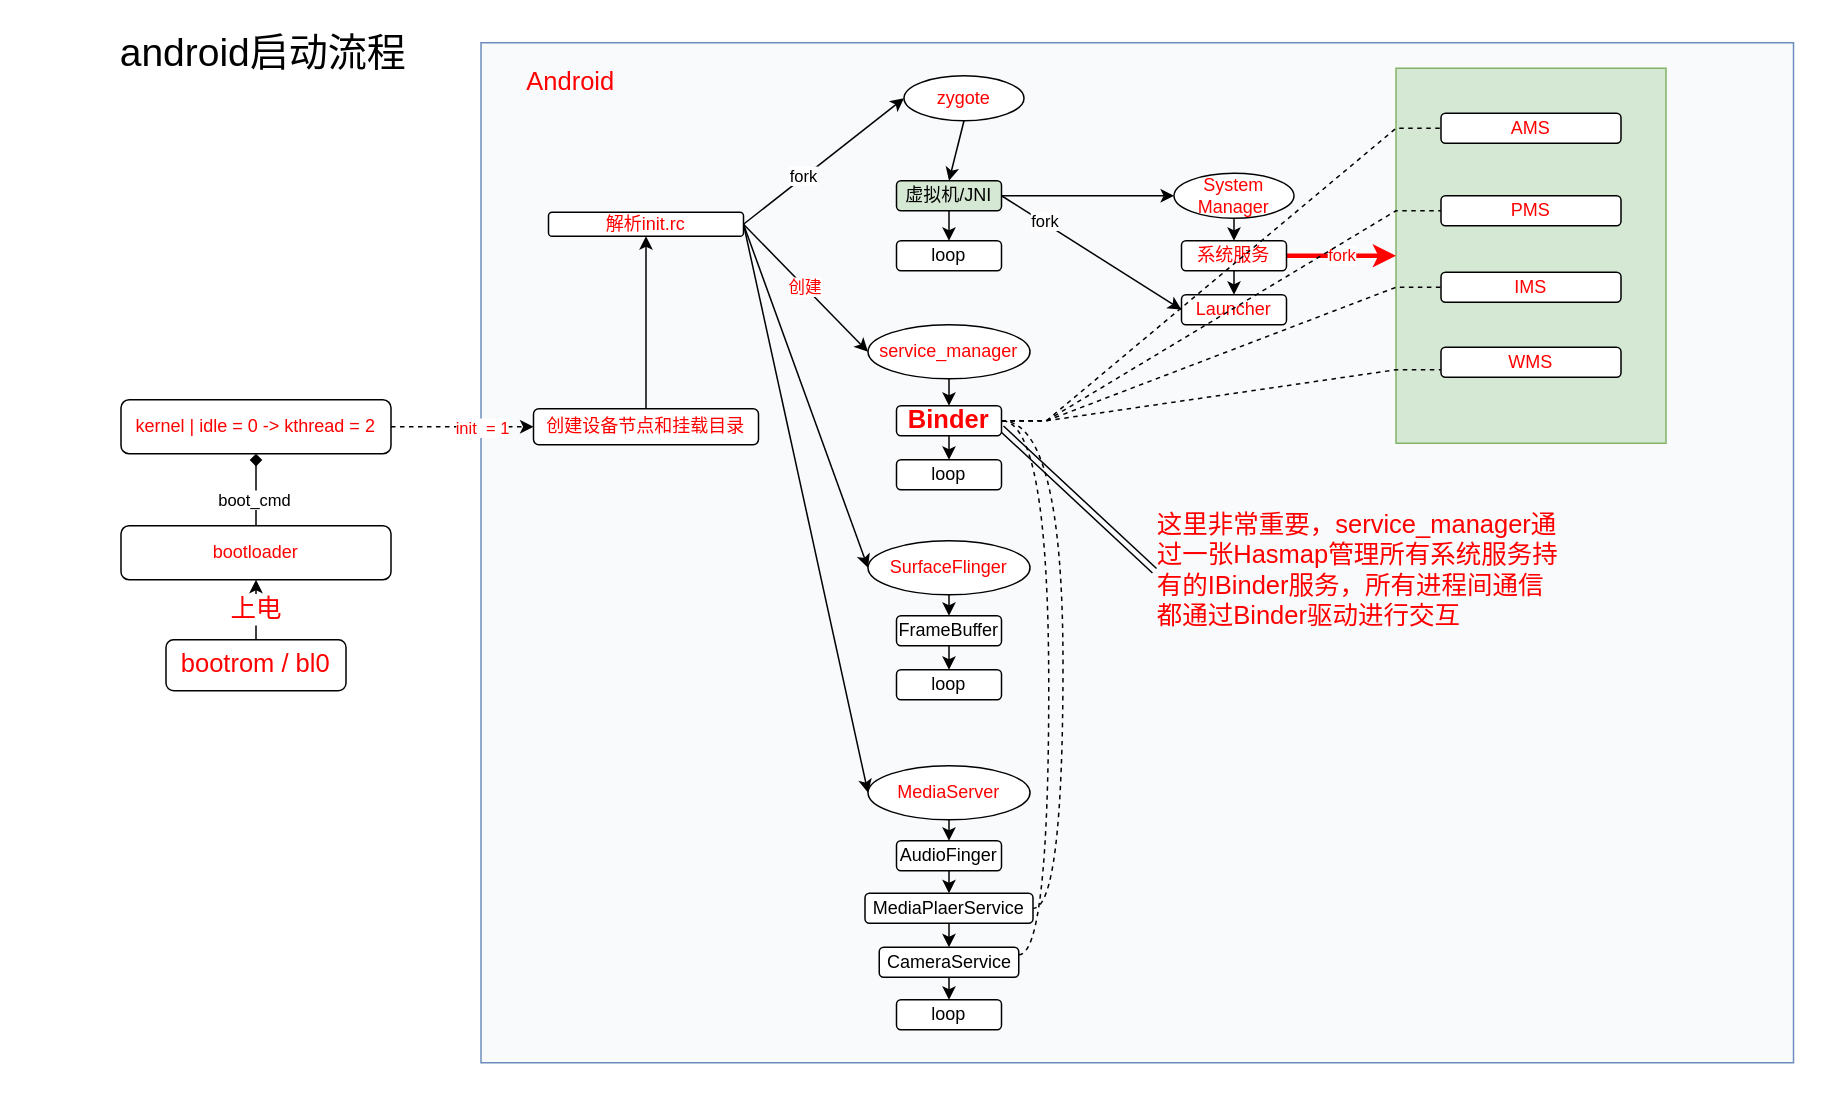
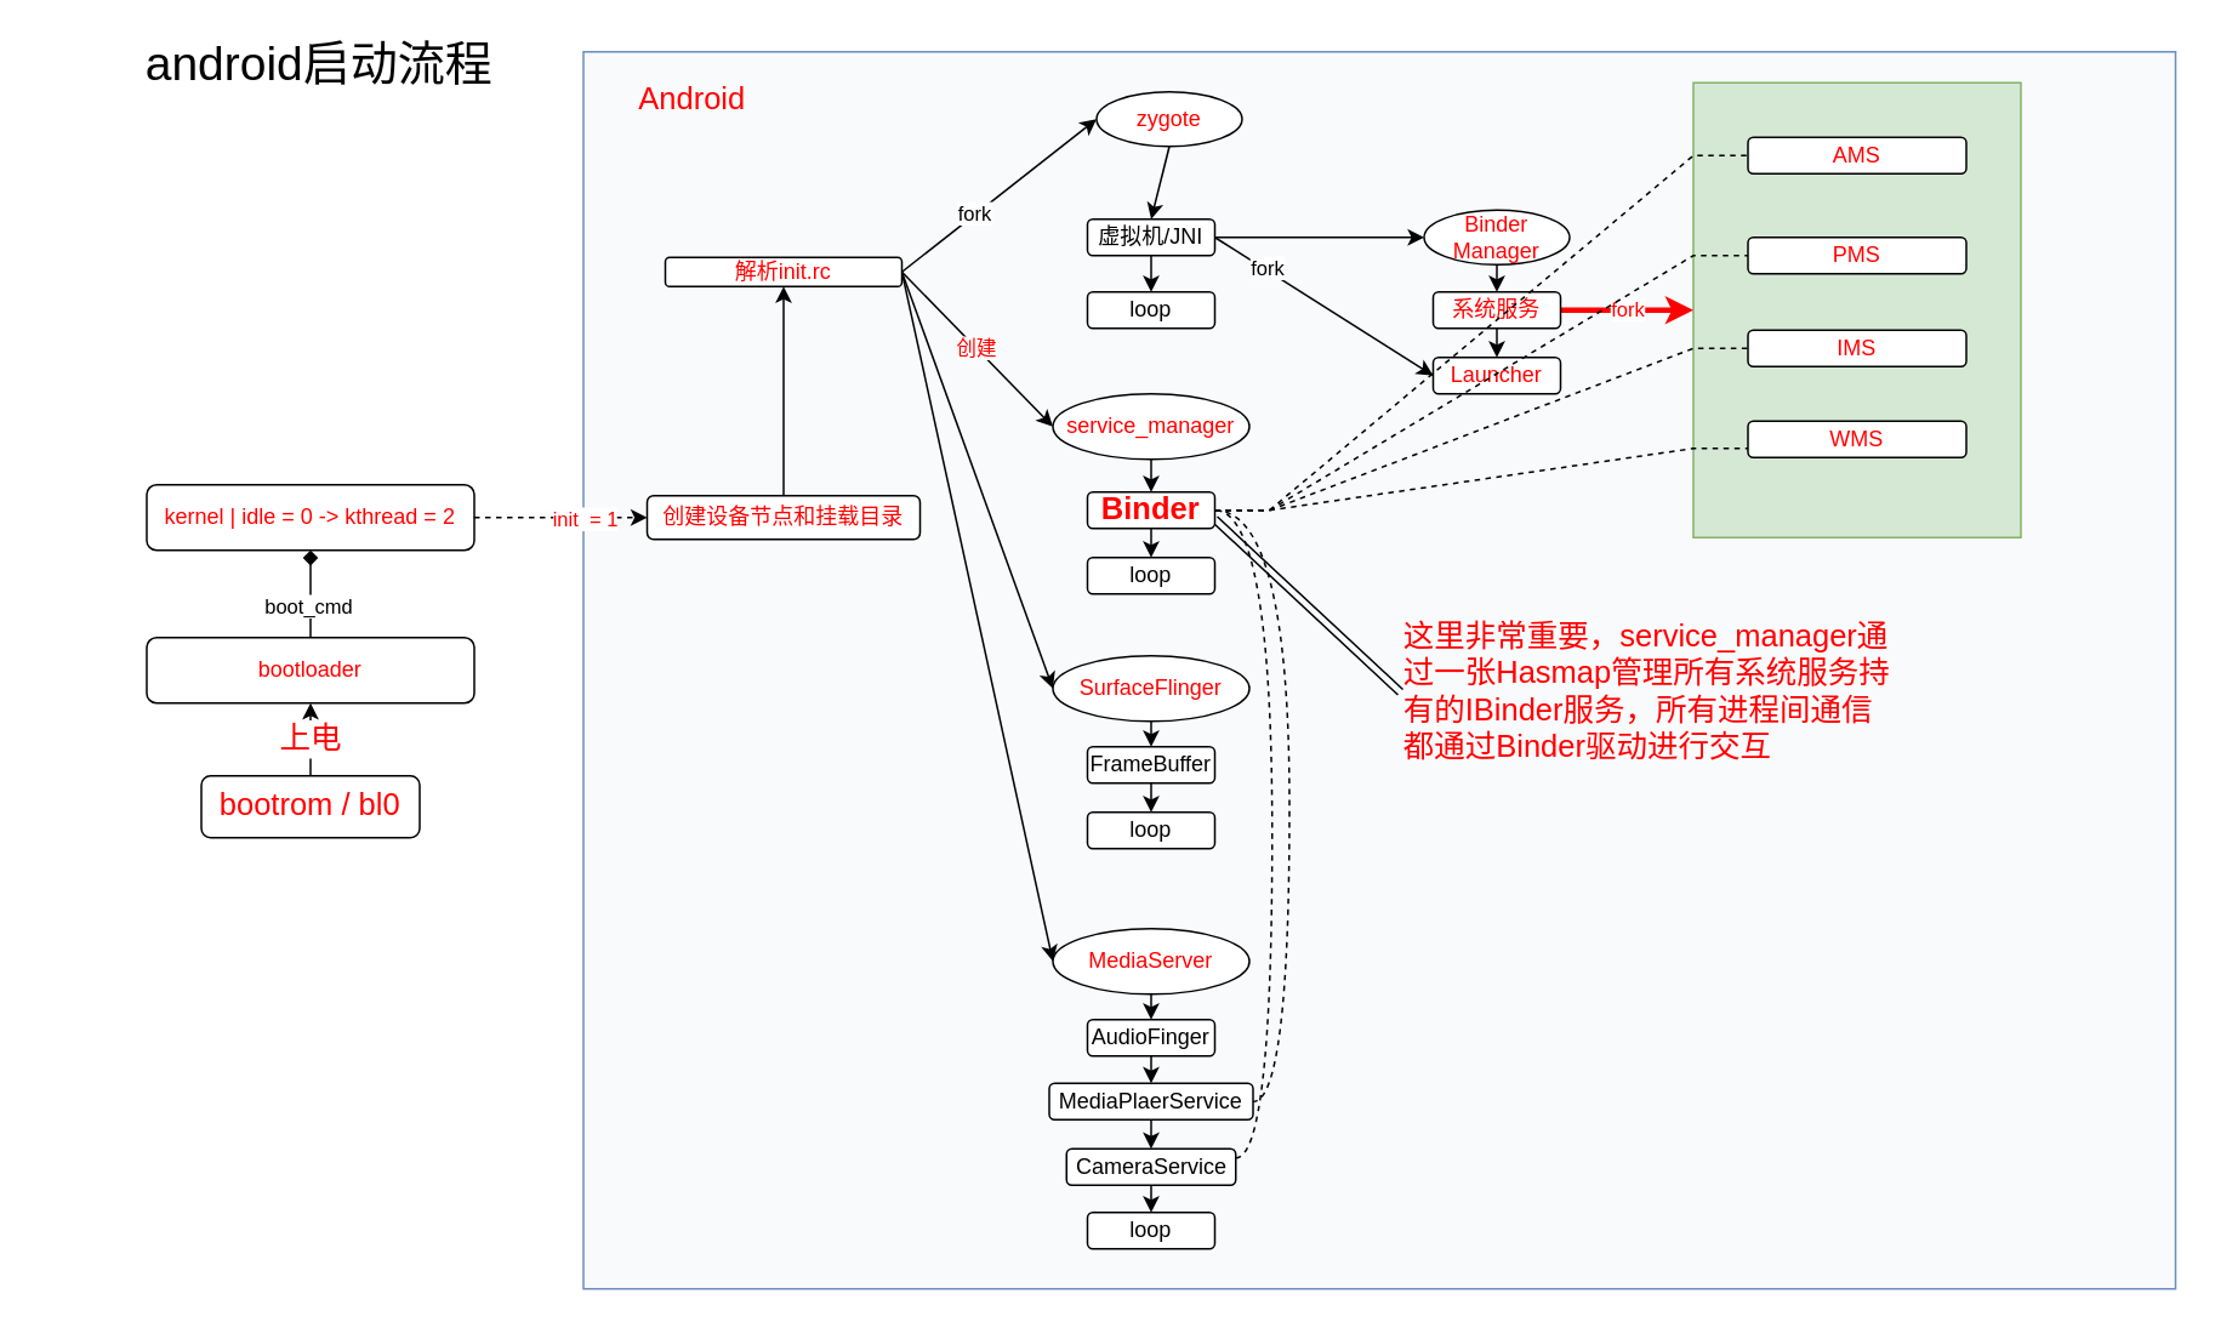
  <mxCell id="0" />
  <mxCell id="1" parent="0" />
  <mxCell id="2" value="" style="rounded=0;whiteSpace=wrap;html=1;strokeColor=#6c8ebf;fontSize=17;fillColor=#F9FAFC;" vertex="1" parent="1"><mxGeometry x="320" y="28" width="875" height="680" as="geometry" /></mxCell>
  <mxCell id="3" value="" style="rounded=0;whiteSpace=wrap;html=1;fillColor=#d5e8d4;strokeColor=#82b366;" vertex="1" parent="1"><mxGeometry x="930" y="45" width="180" height="250" as="geometry" /></mxCell>
  <mxCell id="4" value="android启动流程" style="text;html=1;strokeColor=none;fillColor=none;align=center;verticalAlign=middle;whiteSpace=wrap;rounded=0;fontSize=26;" parent="1" vertex="1"><mxGeometry x="20" y="20" width="310" height="30" as="geometry" /></mxCell>
  <mxCell id="5" style="edgeStyle=orthogonalEdgeStyle;rounded=0;orthogonalLoop=1;jettySize=auto;html=1;exitX=0.5;exitY=0;exitDx=0;exitDy=0;entryX=0.5;entryY=1;entryDx=0;entryDy=0;endArrow=diamond;" parent="1" source="7" target="10" edge="1"><mxGeometry relative="1" as="geometry" /></mxCell>
  <mxCell id="6" value="boot_cmd" style="edgeLabel;html=1;align=center;verticalAlign=middle;resizable=0;points=[];" parent="5" vertex="1" connectable="0"><mxGeometry x="-0.245" y="2" relative="1" as="geometry"><mxPoint as="offset" /></mxGeometry></mxCell>
  <mxCell id="7" value="bootloader" style="rounded=1;whiteSpace=wrap;html=1;fontColor=#FF0000;" parent="1" vertex="1"><mxGeometry x="80" y="350" width="180" height="36" as="geometry" /></mxCell>
  <mxCell id="8" value="" style="edgeStyle=orthogonalEdgeStyle;rounded=0;orthogonalLoop=1;jettySize=auto;html=1;fontColor=#FF0000;dashed=1;" edge="1" parent="1" source="10" target="32"><mxGeometry relative="1" as="geometry" /></mxCell>
  <mxCell id="9" value="init&amp;nbsp; = 1" style="edgeLabel;html=1;align=center;verticalAlign=middle;resizable=0;points=[];fontColor=#FF0000;" vertex="1" connectable="0" parent="8"><mxGeometry x="0.255" relative="1" as="geometry"><mxPoint as="offset" /></mxGeometry></mxCell>
  <mxCell id="10" value="kernel |&amp;nbsp;idle = 0 -&amp;gt; kthread = 2" style="rounded=1;whiteSpace=wrap;html=1;fontColor=#FF0000;" parent="1" vertex="1"><mxGeometry x="80" y="266" width="180" height="36" as="geometry" /></mxCell>
  <mxCell id="11" style="rounded=0;orthogonalLoop=1;jettySize=auto;html=1;exitX=1;exitY=0.5;exitDx=0;exitDy=0;entryX=0;entryY=0.5;entryDx=0;entryDy=0;" parent="1" source="16" target="18" edge="1"><mxGeometry relative="1" as="geometry" /></mxCell>
  <mxCell id="12" value="fork" style="edgeLabel;html=1;align=center;verticalAlign=middle;resizable=0;points=[];" parent="11" vertex="1" connectable="0"><mxGeometry x="-0.243" y="1" relative="1" as="geometry"><mxPoint as="offset" /></mxGeometry></mxCell>
  <mxCell id="13" value="创建" style="rounded=0;orthogonalLoop=1;jettySize=auto;html=1;exitX=1;exitY=0.5;exitDx=0;exitDy=0;entryX=0;entryY=0.5;entryDx=0;entryDy=0;fontColor=#FF0000;" edge="1" parent="1" source="16" target="34"><mxGeometry relative="1" as="geometry" /></mxCell>
  <mxCell id="14" style="edgeStyle=none;rounded=0;orthogonalLoop=1;jettySize=auto;html=1;exitX=1;exitY=0.5;exitDx=0;exitDy=0;entryX=0;entryY=0.5;entryDx=0;entryDy=0;fontColor=#FF0000;" edge="1" parent="1" source="16" target="36"><mxGeometry relative="1" as="geometry" /></mxCell>
  <mxCell id="15" style="edgeStyle=none;rounded=0;orthogonalLoop=1;jettySize=auto;html=1;exitX=1;exitY=0.5;exitDx=0;exitDy=0;entryX=0;entryY=0.5;entryDx=0;entryDy=0;fontColor=#FF0000;" edge="1" parent="1" source="16" target="38"><mxGeometry relative="1" as="geometry" /></mxCell>
  <mxCell id="16" value="解析init.rc" style="rounded=1;whiteSpace=wrap;html=1;fontColor=#FF0000;" parent="1" vertex="1"><mxGeometry x="365" y="141" width="130" height="16" as="geometry" /></mxCell>
  <mxCell id="17" style="edgeStyle=none;rounded=0;orthogonalLoop=1;jettySize=auto;html=1;exitX=0.5;exitY=1;exitDx=0;exitDy=0;entryX=0.5;entryY=0;entryDx=0;entryDy=0;" parent="1" source="18" edge="1"><mxGeometry relative="1" as="geometry"><mxPoint x="632" y="120" as="targetPoint" /></mxGeometry></mxCell>
  <mxCell id="18" value="zygote" style="ellipse;whiteSpace=wrap;html=1;fontColor=#FF0000;" parent="1" vertex="1"><mxGeometry x="602" y="50" width="80" height="30" as="geometry" /></mxCell>
  <mxCell id="19" style="edgeStyle=none;rounded=0;orthogonalLoop=1;jettySize=auto;html=1;exitX=1;exitY=0.5;exitDx=0;exitDy=0;entryX=0;entryY=0.5;entryDx=0;entryDy=0;" parent="1" source="23" target="25" edge="1"><mxGeometry relative="1" as="geometry" /></mxCell>
  <mxCell id="20" style="edgeStyle=none;rounded=0;orthogonalLoop=1;jettySize=auto;html=1;exitX=1;exitY=0.5;exitDx=0;exitDy=0;entryX=0;entryY=0.5;entryDx=0;entryDy=0;" parent="1" source="23" target="29" edge="1"><mxGeometry relative="1" as="geometry" /></mxCell>
  <mxCell id="21" value="fork" style="edgeLabel;html=1;align=center;verticalAlign=middle;resizable=0;points=[];" parent="20" vertex="1" connectable="0"><mxGeometry x="-0.539" y="1" relative="1" as="geometry"><mxPoint as="offset" /></mxGeometry></mxCell>
  <mxCell id="22" style="edgeStyle=orthogonalEdgeStyle;rounded=0;orthogonalLoop=1;jettySize=auto;html=1;exitX=0.5;exitY=1;exitDx=0;exitDy=0;entryX=0.5;entryY=0;entryDx=0;entryDy=0;fontColor=#FF0000;" edge="1" parent="1" source="23" target="30"><mxGeometry relative="1" as="geometry" /></mxCell>
- <mxCell id="23" value="虚拟机/JNI" style="rounded=1;whiteSpace=wrap;html=1;fontColor=#000000;strokeColor=#000000;fillColor=#d5e8d4;" parent="1" vertex="1"><mxGeometry x="597" y="120" width="70" height="20" as="geometry" /></mxCell>
+ <mxCell id="23" value="虚拟机/JNI" style="rounded=1;whiteSpace=wrap;html=1;fontColor=#000000;strokeColor=#000000;" parent="1" vertex="1"><mxGeometry x="597" y="120" width="70" height="20" as="geometry" /></mxCell>
  <mxCell id="24" style="edgeStyle=none;rounded=0;orthogonalLoop=1;jettySize=auto;html=1;exitX=0.5;exitY=1;exitDx=0;exitDy=0;entryX=0.5;entryY=0;entryDx=0;entryDy=0;" parent="1" source="25" target="28" edge="1"><mxGeometry relative="1" as="geometry" /></mxCell>
- <mxCell id="25" value="System&lt;br&gt;Manager" style="ellipse;whiteSpace=wrap;html=1;fontColor=#FF0000;" parent="1" vertex="1"><mxGeometry x="782" y="115" width="80" height="30" as="geometry" /></mxCell>
+ <mxCell id="25" value="Binder&lt;br&gt;Manager" style="ellipse;whiteSpace=wrap;html=1;fontColor=#FF0000;" parent="1" vertex="1"><mxGeometry x="782" y="115" width="80" height="30" as="geometry" /></mxCell>
  <mxCell id="26" style="edgeStyle=none;rounded=0;orthogonalLoop=1;jettySize=auto;html=1;exitX=0.5;exitY=1;exitDx=0;exitDy=0;entryX=0.5;entryY=0;entryDx=0;entryDy=0;" parent="1" source="28" target="29" edge="1"><mxGeometry relative="1" as="geometry" /></mxCell>
  <mxCell id="27" value="fork" style="edgeStyle=none;rounded=0;orthogonalLoop=1;jettySize=auto;html=1;exitX=1;exitY=0.5;exitDx=0;exitDy=0;entryX=0;entryY=0.5;entryDx=0;entryDy=0;fontColor=#FF0000;strokeWidth=3;strokeColor=#FF0000;" edge="1" parent="1" source="28" target="3"><mxGeometry relative="1" as="geometry" /></mxCell>
  <mxCell id="28" value="系统服务" style="rounded=1;whiteSpace=wrap;html=1;fontColor=#FF0000;" parent="1" vertex="1"><mxGeometry x="787" y="160" width="70" height="20" as="geometry" /></mxCell>
  <mxCell id="29" value="Launcher" style="rounded=1;whiteSpace=wrap;html=1;fontColor=#FF0000;" parent="1" vertex="1"><mxGeometry x="787" y="196" width="70" height="20" as="geometry" /></mxCell>
  <mxCell id="30" value="loop" style="rounded=1;whiteSpace=wrap;html=1;fontColor=#000000;strokeColor=#000000;" vertex="1" parent="1"><mxGeometry x="597" y="160" width="70" height="20" as="geometry" /></mxCell>
  <mxCell id="31" value="" style="edgeStyle=orthogonalEdgeStyle;rounded=0;orthogonalLoop=1;jettySize=auto;html=1;exitX=0.5;exitY=0;exitDx=0;exitDy=0;entryX=0.5;entryY=1;entryDx=0;entryDy=0;fontColor=#FF0000;" edge="1" parent="1" source="32" target="16"><mxGeometry relative="1" as="geometry" /></mxCell>
  <mxCell id="32" value="创建设备节点和挂载目录" style="whiteSpace=wrap;html=1;fontColor=#FF0000;rounded=1;" vertex="1" parent="1"><mxGeometry x="355" y="272" width="150" height="24" as="geometry" /></mxCell>
  <mxCell id="33" style="edgeStyle=none;rounded=0;orthogonalLoop=1;jettySize=auto;html=1;exitX=0.5;exitY=1;exitDx=0;exitDy=0;entryX=0.5;entryY=0;entryDx=0;entryDy=0;fontColor=#FF0000;" edge="1" parent="1" source="34" target="50"><mxGeometry relative="1" as="geometry" /></mxCell>
  <mxCell id="34" value="service_manager" style="ellipse;whiteSpace=wrap;html=1;fontColor=#FF0000;" vertex="1" parent="1"><mxGeometry x="578" y="216" width="108" height="36" as="geometry" /></mxCell>
  <mxCell id="35" style="edgeStyle=none;rounded=0;orthogonalLoop=1;jettySize=auto;html=1;exitX=0.5;exitY=1;exitDx=0;exitDy=0;entryX=0.5;entryY=0;entryDx=0;entryDy=0;fontColor=#000000;" edge="1" parent="1" source="36" target="53"><mxGeometry relative="1" as="geometry" /></mxCell>
  <mxCell id="36" value="SurfaceFlinger" style="ellipse;whiteSpace=wrap;html=1;fontColor=#FF0000;" vertex="1" parent="1"><mxGeometry x="578" y="360" width="108" height="36" as="geometry" /></mxCell>
  <mxCell id="37" style="edgeStyle=none;rounded=0;orthogonalLoop=1;jettySize=auto;html=1;exitX=0.5;exitY=1;exitDx=0;exitDy=0;fontColor=#000000;" edge="1" parent="1" source="38" target="60"><mxGeometry relative="1" as="geometry" /></mxCell>
  <mxCell id="38" value="MediaServer" style="ellipse;whiteSpace=wrap;html=1;fontColor=#FF0000;" vertex="1" parent="1"><mxGeometry x="578" y="510" width="108" height="36" as="geometry" /></mxCell>
  <mxCell id="39" value="AMS" style="rounded=1;whiteSpace=wrap;html=1;fontColor=#FF0000;" vertex="1" parent="1"><mxGeometry x="960" y="75" width="120" height="20" as="geometry" /></mxCell>
  <mxCell id="40" value="PMS" style="rounded=1;whiteSpace=wrap;html=1;fontColor=#FF0000;" vertex="1" parent="1"><mxGeometry x="960" y="130" width="120" height="20" as="geometry" /></mxCell>
  <mxCell id="41" value="IMS" style="rounded=1;whiteSpace=wrap;html=1;fontColor=#FF0000;" vertex="1" parent="1"><mxGeometry x="960" y="181" width="120" height="20" as="geometry" /></mxCell>
  <mxCell id="42" value="WMS" style="rounded=1;whiteSpace=wrap;html=1;fontColor=#FF0000;" vertex="1" parent="1"><mxGeometry x="960" y="231" width="120" height="20" as="geometry" /></mxCell>
  <mxCell id="43" style="edgeStyle=none;rounded=0;orthogonalLoop=1;jettySize=auto;html=1;exitX=0.5;exitY=1;exitDx=0;exitDy=0;entryX=0.5;entryY=0;entryDx=0;entryDy=0;fontColor=#FF0000;" edge="1" parent="1" source="50" target="51"><mxGeometry relative="1" as="geometry" /></mxCell>
  <mxCell id="44" style="edgeStyle=none;rounded=0;orthogonalLoop=1;jettySize=auto;html=1;exitX=1;exitY=0.75;exitDx=0;exitDy=0;entryX=0;entryY=0.5;entryDx=0;entryDy=0;fontSize=17;fontColor=#FF0000;shape=link;" edge="1" parent="1" source="50" target="63"><mxGeometry relative="1" as="geometry" /></mxCell>
  <mxCell id="45" style="edgeStyle=entityRelationEdgeStyle;rounded=0;orthogonalLoop=1;jettySize=auto;html=1;exitX=1;exitY=0.5;exitDx=0;exitDy=0;entryX=0;entryY=0.75;entryDx=0;entryDy=0;fontSize=17;fontColor=#FF0000;endArrow=none;endFill=0;dashed=1;" edge="1" parent="1" source="50" target="42"><mxGeometry relative="1" as="geometry" /></mxCell>
  <mxCell id="46" style="edgeStyle=entityRelationEdgeStyle;rounded=0;orthogonalLoop=1;jettySize=auto;html=1;exitX=1;exitY=0.5;exitDx=0;exitDy=0;entryX=0;entryY=0.5;entryDx=0;entryDy=0;dashed=1;fontSize=17;fontColor=#FF0000;endArrow=none;endFill=0;" edge="1" parent="1" source="50" target="41"><mxGeometry relative="1" as="geometry" /></mxCell>
  <mxCell id="47" style="edgeStyle=entityRelationEdgeStyle;rounded=0;orthogonalLoop=1;jettySize=auto;html=1;exitX=1;exitY=0.5;exitDx=0;exitDy=0;entryX=0;entryY=0.5;entryDx=0;entryDy=0;dashed=1;fontSize=17;fontColor=#FF0000;endArrow=none;endFill=0;" edge="1" parent="1" source="50" target="40"><mxGeometry relative="1" as="geometry" /></mxCell>
  <mxCell id="48" style="edgeStyle=entityRelationEdgeStyle;rounded=0;orthogonalLoop=1;jettySize=auto;html=1;exitX=1;exitY=0.5;exitDx=0;exitDy=0;entryX=0;entryY=0.5;entryDx=0;entryDy=0;dashed=1;fontSize=17;fontColor=#FF0000;endArrow=none;endFill=0;" edge="1" parent="1" source="50" target="39"><mxGeometry relative="1" as="geometry" /></mxCell>
  <mxCell id="49" style="edgeStyle=orthogonalEdgeStyle;curved=1;rounded=0;orthogonalLoop=1;jettySize=auto;html=1;exitX=1;exitY=0.5;exitDx=0;exitDy=0;entryX=1;entryY=0.5;entryDx=0;entryDy=0;dashed=1;fontSize=17;fontColor=#FF0000;endArrow=none;endFill=0;" edge="1" parent="1" source="50" target="62"><mxGeometry relative="1" as="geometry" /></mxCell>
  <mxCell id="50" value="Binder" style="rounded=1;whiteSpace=wrap;html=1;fontColor=#FF0000;fontSize=17;fontStyle=1" vertex="1" parent="1"><mxGeometry x="597" y="270" width="70" height="20" as="geometry" /></mxCell>
  <mxCell id="51" value="loop" style="rounded=1;whiteSpace=wrap;html=1;fontColor=#000000;" vertex="1" parent="1"><mxGeometry x="597" y="306" width="70" height="20" as="geometry" /></mxCell>
  <mxCell id="52" style="edgeStyle=none;rounded=0;orthogonalLoop=1;jettySize=auto;html=1;exitX=0.5;exitY=1;exitDx=0;exitDy=0;entryX=0.5;entryY=0;entryDx=0;entryDy=0;fontColor=#FF0000;" edge="1" parent="1" source="53" target="54"><mxGeometry relative="1" as="geometry" /></mxCell>
  <mxCell id="53" value="FrameBuffer" style="rounded=1;whiteSpace=wrap;html=1;fontColor=#000000;" vertex="1" parent="1"><mxGeometry x="597" y="410" width="70" height="20" as="geometry" /></mxCell>
  <mxCell id="54" value="loop" style="rounded=1;whiteSpace=wrap;html=1;fontColor=#000000;" vertex="1" parent="1"><mxGeometry x="597" y="446" width="70" height="20" as="geometry" /></mxCell>
  <mxCell id="55" style="edgeStyle=none;rounded=0;orthogonalLoop=1;jettySize=auto;html=1;exitX=0.5;exitY=1;exitDx=0;exitDy=0;entryX=0.5;entryY=0;entryDx=0;entryDy=0;fontColor=#FF0000;" edge="1" parent="1" source="57" target="58"><mxGeometry relative="1" as="geometry" /></mxCell>
  <mxCell id="56" style="edgeStyle=orthogonalEdgeStyle;curved=1;rounded=0;orthogonalLoop=1;jettySize=auto;html=1;exitX=1;exitY=0.25;exitDx=0;exitDy=0;entryX=1;entryY=0.5;entryDx=0;entryDy=0;dashed=1;fontSize=17;fontColor=#FF0000;endArrow=none;endFill=0;" edge="1" parent="1" source="57" target="50"><mxGeometry relative="1" as="geometry" /></mxCell>
  <mxCell id="57" value="CameraService" style="rounded=1;whiteSpace=wrap;html=1;fontColor=#000000;" vertex="1" parent="1"><mxGeometry x="585.5" y="631" width="93" height="20" as="geometry" /></mxCell>
  <mxCell id="58" value="loop" style="rounded=1;whiteSpace=wrap;html=1;fontColor=#000000;" vertex="1" parent="1"><mxGeometry x="597" y="666" width="70" height="20" as="geometry" /></mxCell>
  <mxCell id="59" style="edgeStyle=none;rounded=0;orthogonalLoop=1;jettySize=auto;html=1;exitX=0.5;exitY=1;exitDx=0;exitDy=0;entryX=0.5;entryY=0;entryDx=0;entryDy=0;fontColor=#000000;" edge="1" parent="1" source="60" target="62"><mxGeometry relative="1" as="geometry" /></mxCell>
  <mxCell id="60" value="AudioFinger" style="rounded=1;whiteSpace=wrap;html=1;fontColor=#000000;" vertex="1" parent="1"><mxGeometry x="597" y="560" width="70" height="20" as="geometry" /></mxCell>
  <mxCell id="61" style="edgeStyle=none;rounded=0;orthogonalLoop=1;jettySize=auto;html=1;exitX=0.5;exitY=1;exitDx=0;exitDy=0;entryX=0.5;entryY=0;entryDx=0;entryDy=0;fontColor=#000000;" edge="1" parent="1" source="62" target="57"><mxGeometry relative="1" as="geometry" /></mxCell>
  <mxCell id="62" value="MediaPlaerService" style="rounded=1;whiteSpace=wrap;html=1;fontColor=#000000;" vertex="1" parent="1"><mxGeometry x="576" y="595" width="112" height="20" as="geometry" /></mxCell>
  <mxCell id="63" value="这里非常重要，service_manager通过一张Hasmap管理所有系统服务持有的IBinder服务，所有进程间通信都通过Binder驱动进行交互" style="text;html=1;strokeColor=none;fillColor=none;align=left;verticalAlign=middle;whiteSpace=wrap;rounded=0;fontSize=17;fontColor=#FF0000;" vertex="1" parent="1"><mxGeometry x="769" y="330" width="270" height="100" as="geometry" /></mxCell>
  <mxCell id="64" value="上电" style="edgeStyle=orthogonalEdgeStyle;curved=1;rounded=0;orthogonalLoop=1;jettySize=auto;html=1;exitX=0.5;exitY=0;exitDx=0;exitDy=0;entryX=0.5;entryY=1;entryDx=0;entryDy=0;fontSize=17;fontColor=#FF0000;endArrow=classic;endFill=1;" edge="1" parent="1" source="65" target="7"><mxGeometry relative="1" as="geometry" /></mxCell>
  <mxCell id="65" value="bootrom / bl0" style="rounded=1;whiteSpace=wrap;html=1;strokeColor=#000000;fontSize=17;fontColor=#FF0000;" vertex="1" parent="1"><mxGeometry x="110" y="426" width="120" height="34" as="geometry" /></mxCell>
  <mxCell id="66" value="Android" style="text;html=1;strokeColor=none;fillColor=none;align=center;verticalAlign=middle;whiteSpace=wrap;rounded=0;fontSize=17;fontColor=#FF0000;" vertex="1" parent="1"><mxGeometry x="320" y="29" width="120" height="51" as="geometry" /></mxCell>
